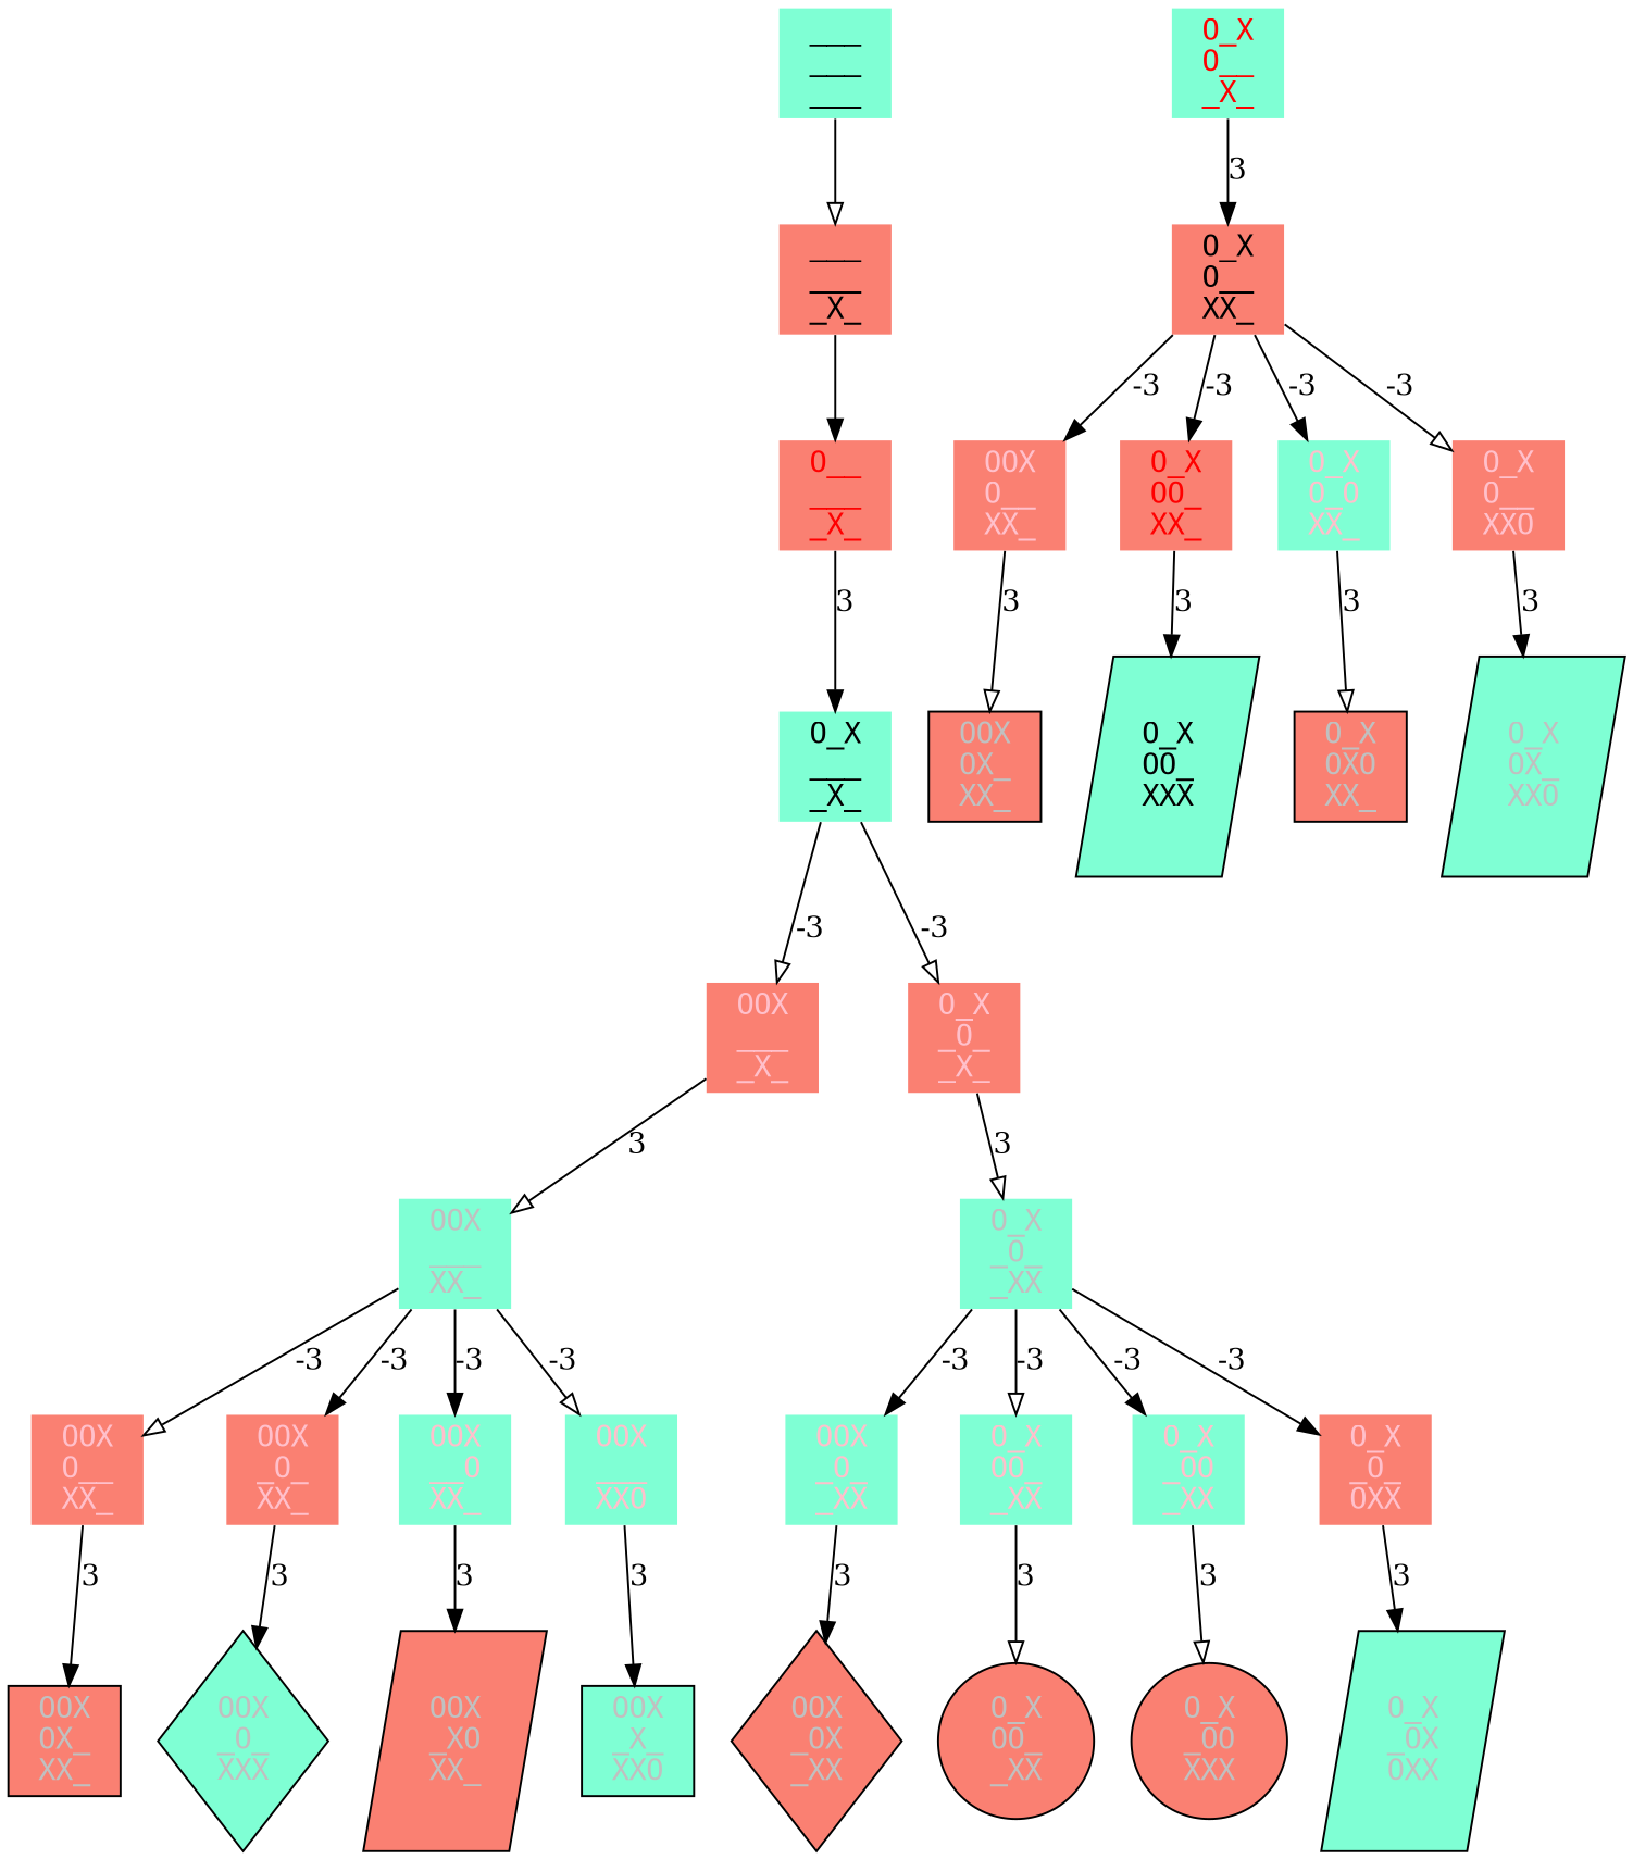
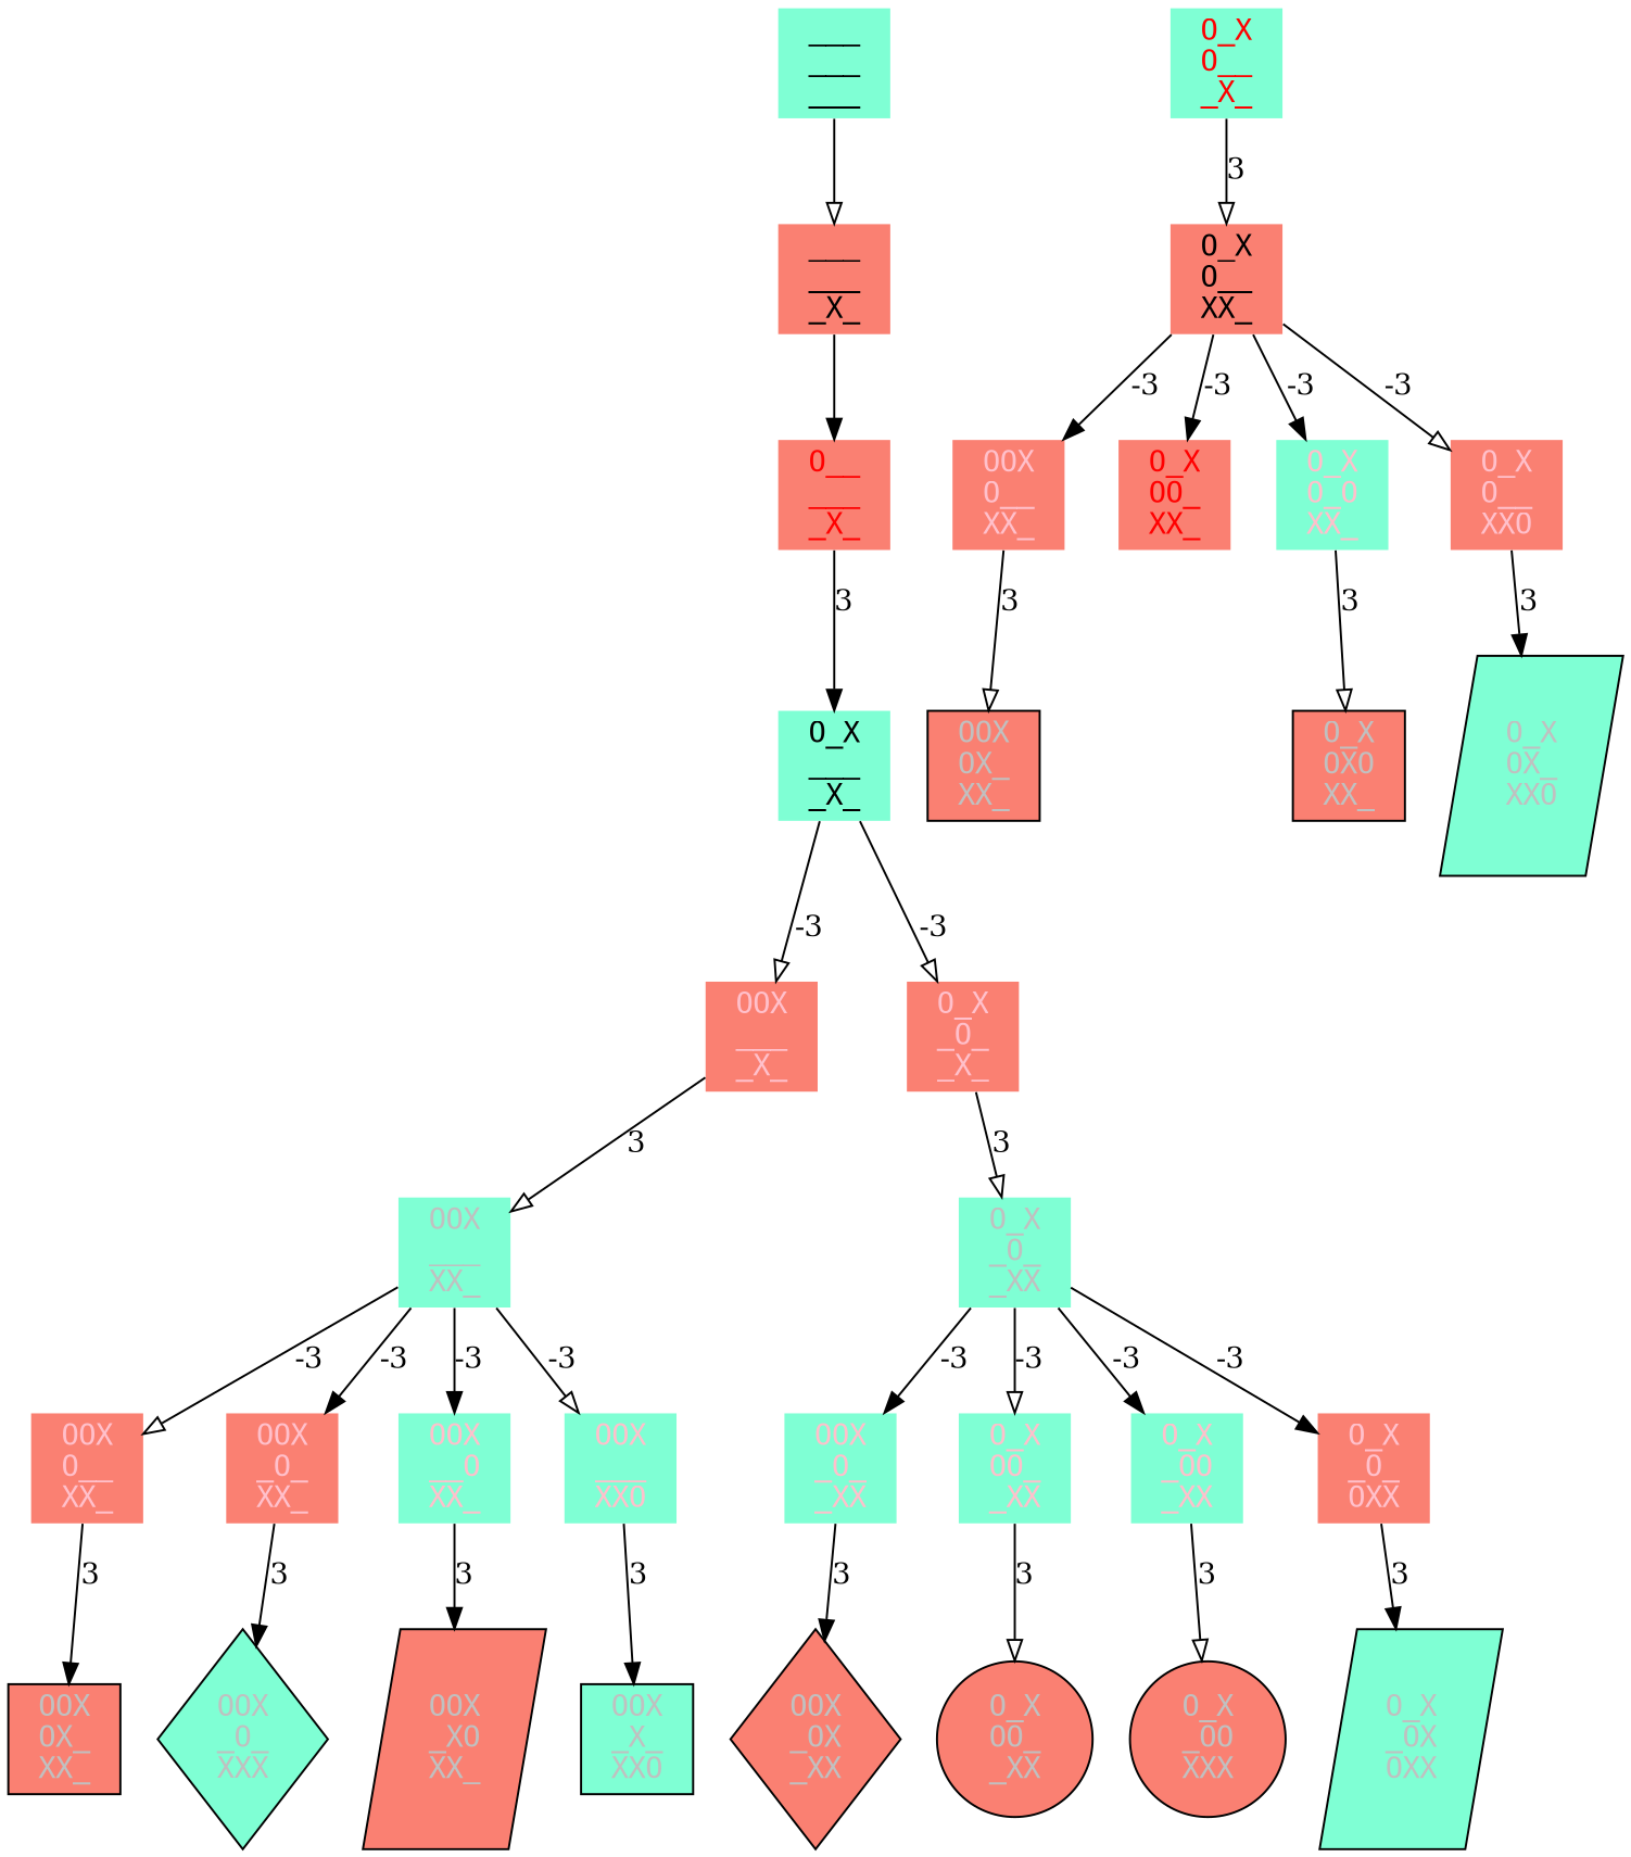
  digraph {
    node [fillcolor=salmon fontcolor=pink fontname=mono shape=none style=filled]
    edge [arrowhead=normal]
    n1 [fillcolor=aquamarine fontcolor=black label="___\n___\n___"]
    n2 [fontcolor=black label="___\n___\n_X_"]
    n3 [fontcolor=red label="O__\n___\n_X_"]
    n4 [fillcolor=aquamarine fontcolor=black label="O_X\n___\n_X_"]
    n5 [label="OOX\n___\n_X_"]
    n6 [label="O_X\n_O_\n_X_"]
    n7 [fillcolor=aquamarine fontcolor=grey label="OOX\n___\nXX_"]
    n8 [fillcolor=aquamarine fontcolor=red label="O_X\nO__\n_X_"]
    n9 [fontcolor=black label="O_X\nO__\nXX_"]
    n10 [fillcolor=aquamarine fontcolor=grey label="O_X\n_O_\n_XX"]
    n11 [label="OOX\nO__\nXX_"]
    n12 [label="OOX\n_O_\nXX_"]
    n13 [fillcolor=aquamarine label="OOX\n__O\nXX_"]
    n14 [fillcolor=aquamarine label="OOX\n___\nXXO"]
    n15 [fontcolor=grey label="OOX\nOX_\nXX_" shape=box]
    n16 [fillcolor=aquamarine fontcolor=grey label="OOX\n_O_\nXXX" shape=diamond]
    n17 [fontcolor=grey label="OOX\n_XO\nXX_" shape=parallelogram]
    n18 [fillcolor=aquamarine fontcolor=grey label="OOX\n_X_\nXXO" shape=box]
    n19 [label="OOX\nO__\nXX_"]
    n20 [fontcolor=red label="O_X\nOO_\nXX_"]
    n21 [fillcolor=aquamarine label="O_X\nO_O\nXX_"]
    n22 [label="O_X\nO__\nXXO"]
    n23 [fontcolor=grey label="OOX\nOX_\nXX_" shape=box]
-   n24 [fillcolor=aquamarine fontcolor=black label="O_X\nOO_\nXXX" shape=parallelogram]
    n25 [fontcolor=grey label="O_X\nOXO\nXX_" shape=box]
    n26 [fillcolor=aquamarine fontcolor=grey label="O_X\nOX_\nXXO" shape=parallelogram]
    n27 [fillcolor=aquamarine label="OOX\n_O_\n_XX"]
    n28 [fillcolor=aquamarine label="O_X\nOO_\n_XX"]
    n29 [fillcolor=aquamarine label="O_X\n_OO\n_XX"]
    n30 [label="O_X\n_O_\nOXX"]
    n31 [fontcolor=grey label="OOX\n_OX\n_XX" shape=diamond]
    n32 [fontcolor=grey label="O_X\nOO_\n_XX" shape=circle]
    n33 [fontcolor=grey label="O_X\n_OO\nXXX" shape=circle]
    n34 [fillcolor=aquamarine fontcolor=grey label="O_X\n_OX\nOXX" shape=parallelogram]
    n1 -> n2 [arrowhead=onormal]
    n2 -> n3
    n3 -> n4 [label=3]
    n4 -> n5 [arrowhead=onormal label=-3]
    n4 -> n6 [arrowhead=onormal label=-3]
    n5 -> n7 [arrowhead=onormal label=3]
    n6 -> n10 [arrowhead=onormal label=3]
    n7 -> n11 [arrowhead=onormal label=-3]
    n7 -> n12 [label=-3]
    n7 -> n13 [label=-3]
    n7 -> n14 [arrowhead=onormal label=-3]
-   n8 -> n9 [label=3]
+   n8 -> n9 [arrowhead=onormal label=3]
    n9 -> n19 [label=-3]
    n9 -> n20 [label=-3]
    n9 -> n21 [label=-3]
    n9 -> n22 [arrowhead=onormal label=-3]
    n10 -> n27 [label=-3]
    n10 -> n28 [arrowhead=onormal label=-3]
    n10 -> n29 [label=-3]
    n10 -> n30 [label=-3]
    n11 -> n15 [label=3]
    n12 -> n16 [label=3]
    n13 -> n17 [label=3]
    n14 -> n18 [label=3]
    n19 -> n23 [arrowhead=onormal label=3]
-   n20 -> n24 [label=3]
    n21 -> n25 [arrowhead=onormal label=3]
    n22 -> n26 [label=3]
    n27 -> n31 [label=3]
    n28 -> n32 [arrowhead=onormal label=3]
    n29 -> n33 [arrowhead=onormal label=3]
    n30 -> n34 [label=3]
  }
